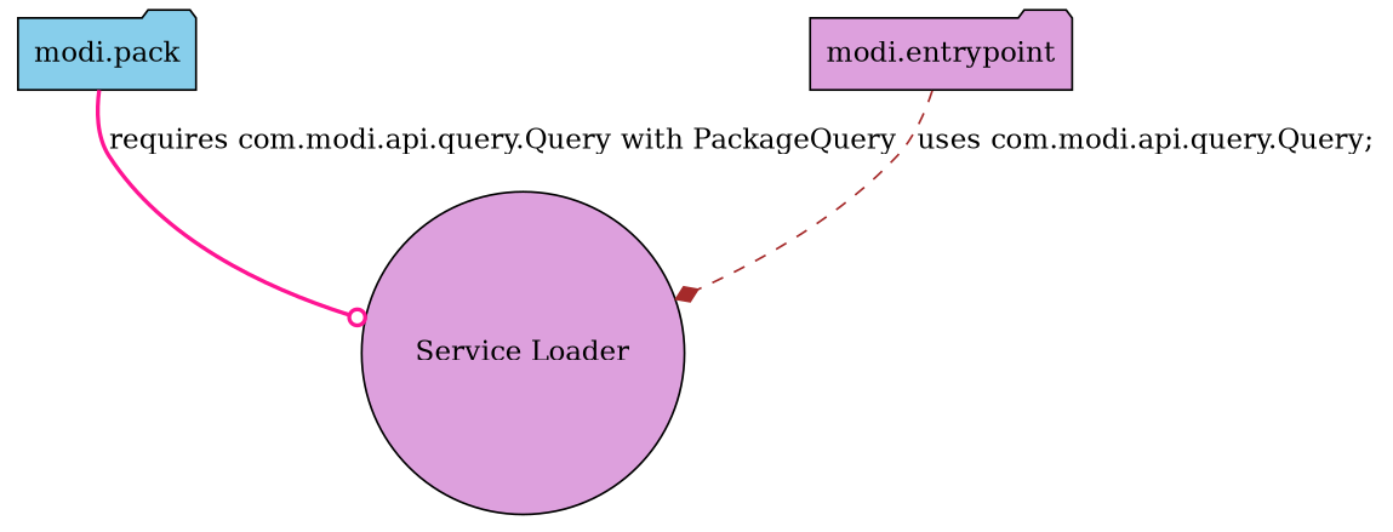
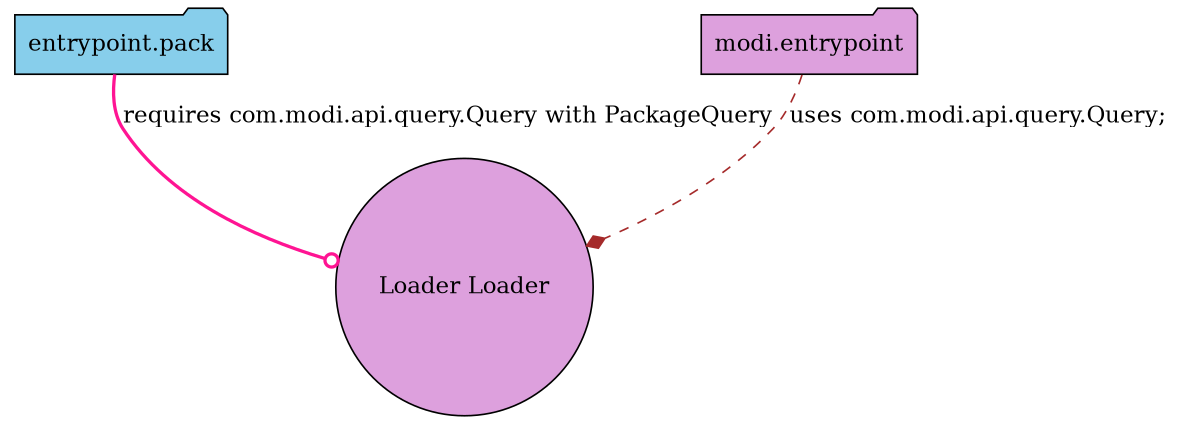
  digraph {
    node [fillcolor=plum shape=folder style=filled]
-   "modi.pack" [fillcolor=skyblue]
-   "Service Loader" [shape=circle]
+   "modi.pack" [fillcolor=skyblue label="entrypoint.pack"]
+   "Service Loader" [shape=circle label="Loader Loader"]
    "modi.entrypoint"
    "modi.pack" -> "Service Loader" [arrowhead=odot color=deeppink label="requires com.modi.api.query.Query with PackageQuery" style=bold]
    "modi.entrypoint" -> "Service Loader" [arrowhead=diamond color=brown label="uses com.modi.api.query.Query;" style=dashed]
  }
